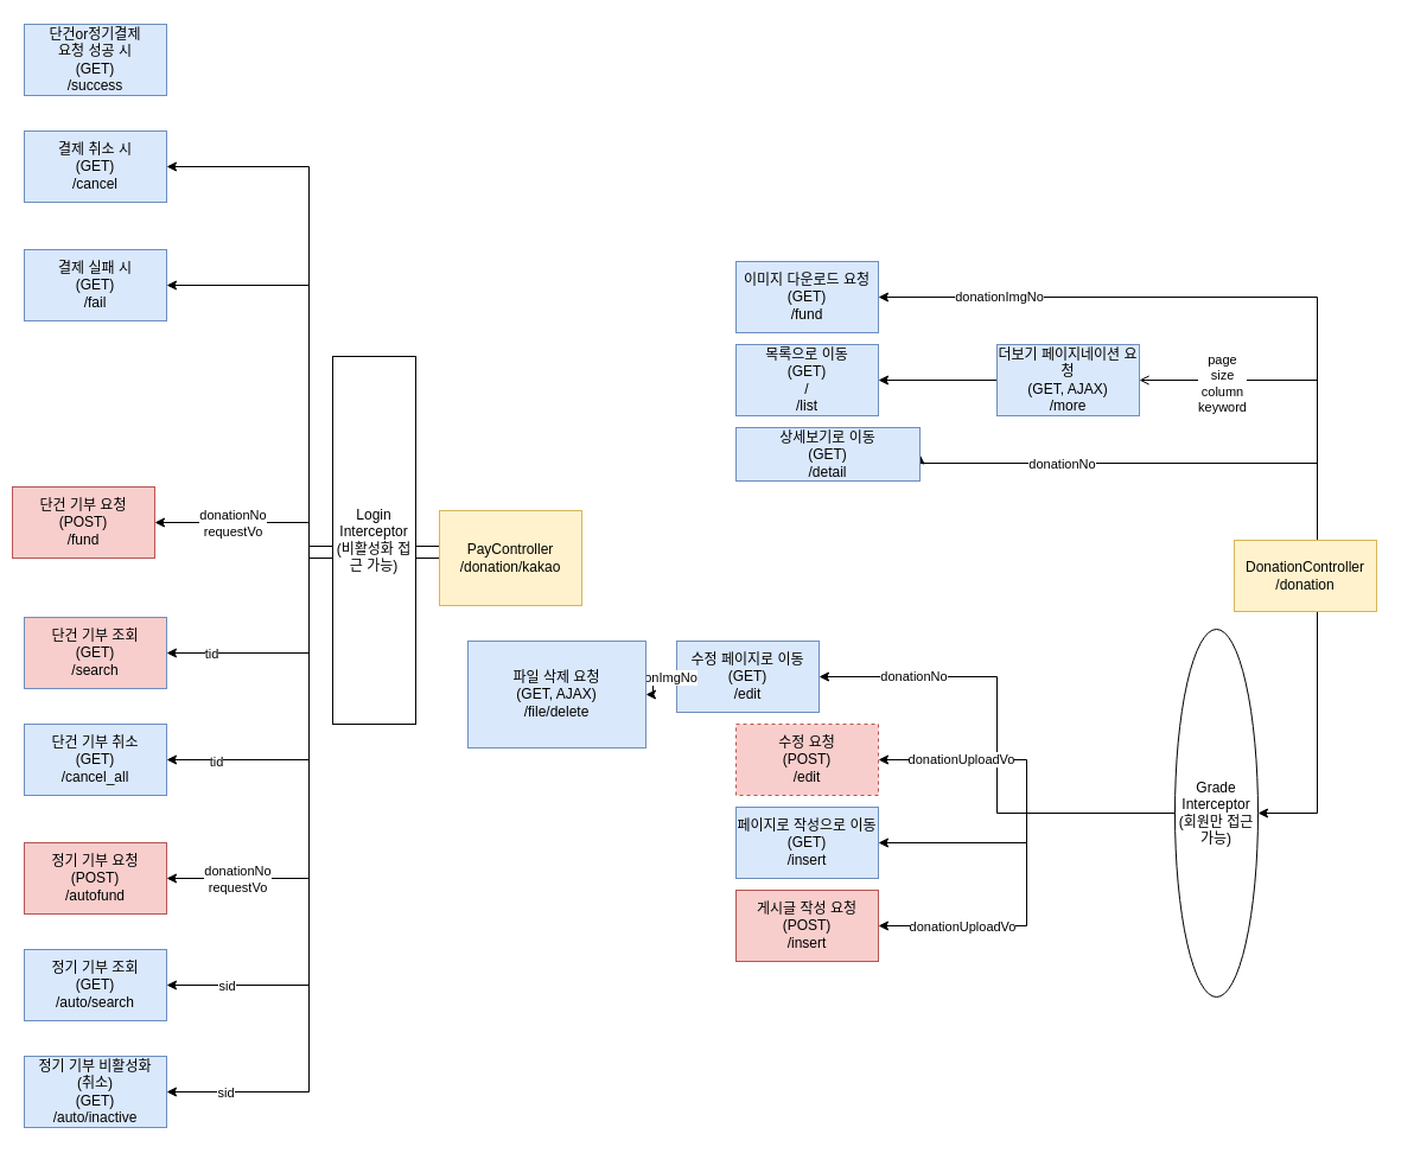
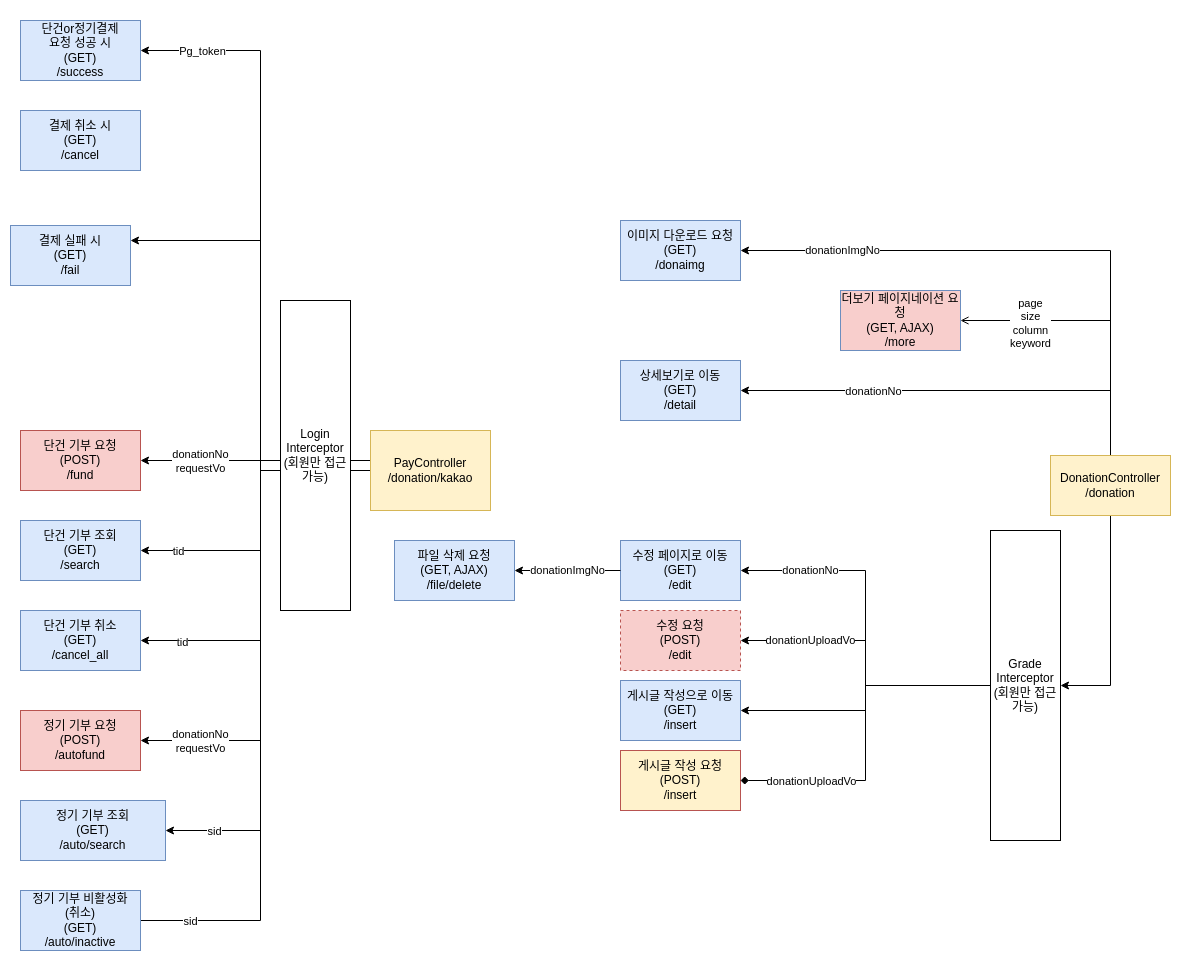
  <mxCell id="0" />
  <mxCell id="1" parent="0" />
  <mxCell id="2" style="edgeStyle=orthogonalEdgeStyle;rounded=0;orthogonalLoop=1;jettySize=auto;html=1;entryX=1;entryY=0.5;entryDx=0;entryDy=0;" parent="1" source="9" target="28" edge="1"><mxGeometry relative="1" as="geometry"><Array as="points"><mxPoint x="1110" y="390" /></Array></mxGeometry></mxCell>
  <mxCell id="3" value="donationNo" style="edgeLabel;html=1;align=center;verticalAlign=middle;resizable=0;points=[];" parent="2" vertex="1" connectable="0"><mxGeometry x="0.58" y="3" relative="1" as="geometry"><mxPoint x="41" y="-3" as="offset" /></mxGeometry></mxCell>
  <mxCell id="4" style="edgeStyle=orthogonalEdgeStyle;rounded=0;orthogonalLoop=1;jettySize=auto;html=1;entryX=1;entryY=0.5;entryDx=0;entryDy=0;endArrow=open;" parent="1" source="9" target="34" edge="1"><mxGeometry relative="1" as="geometry"><Array as="points"><mxPoint x="1110" y="320" /></Array></mxGeometry></mxCell>
  <mxCell id="5" value="page&lt;br&gt;size&lt;br&gt;column&lt;br&gt;keyword" style="edgeLabel;html=1;align=center;verticalAlign=middle;resizable=0;points=[];" parent="4" vertex="1" connectable="0"><mxGeometry x="0.522" y="2" relative="1" as="geometry"><mxPoint x="1" as="offset" /></mxGeometry></mxCell>
  <mxCell id="6" style="edgeStyle=orthogonalEdgeStyle;rounded=0;orthogonalLoop=1;jettySize=auto;html=1;entryX=1;entryY=0.5;entryDx=0;entryDy=0;" parent="1" source="9" target="35" edge="1"><mxGeometry relative="1" as="geometry"><Array as="points"><mxPoint x="1110" y="250" /></Array></mxGeometry></mxCell>
  <mxCell id="7" value="donationImgNo" style="edgeLabel;html=1;align=center;verticalAlign=middle;resizable=0;points=[];" parent="6" vertex="1" connectable="0"><mxGeometry x="0.649" y="-1" relative="1" as="geometry"><mxPoint as="offset" /></mxGeometry></mxCell>
  <mxCell id="8" style="edgeStyle=orthogonalEdgeStyle;rounded=0;orthogonalLoop=1;jettySize=auto;html=1;entryX=1;entryY=0.5;entryDx=0;entryDy=0;" parent="1" source="9" target="52" edge="1"><mxGeometry relative="1" as="geometry"><Array as="points"><mxPoint x="1110" y="685" /></Array></mxGeometry></mxCell>
- <mxCell id="9" value="DonationController&lt;br&gt;/donation" style="rounded=0;whiteSpace=wrap;html=1;fillColor=#fff2cc;strokeColor=#d6b656;" parent="1" vertex="1"><mxGeometry x="1040" y="455" width="120" height="60" as="geometry" /></mxCell>
+ <mxCell id="9" value="DonationController&lt;br&gt;/donation" style="rounded=0;whiteSpace=wrap;html=1;fillColor=#fff2cc;strokeColor=#d6b656;" parent="1" vertex="1"><mxGeometry x="1050" y="455" width="120" height="60" as="geometry" /></mxCell>
  <mxCell id="10" value="" style="edgeStyle=orthogonalEdgeStyle;rounded=0;orthogonalLoop=1;jettySize=auto;html=1;" parent="1" source="26" target="36" edge="1"><mxGeometry relative="1" as="geometry"><Array as="points"><mxPoint x="260" y="460" /></Array></mxGeometry></mxCell>
  <mxCell id="11" value="donationNo&lt;br&gt;requestVo" style="edgeLabel;html=1;align=center;verticalAlign=middle;resizable=0;points=[];" parent="10" vertex="1" connectable="0"><mxGeometry x="0.649" y="-1" relative="1" as="geometry"><mxPoint x="19" y="1" as="offset" /></mxGeometry></mxCell>
  <mxCell id="12" value="" style="edgeStyle=orthogonalEdgeStyle;rounded=0;orthogonalLoop=1;jettySize=auto;html=1;" parent="1" source="26" target="37" edge="1"><mxGeometry relative="1" as="geometry"><Array as="points"><mxPoint x="260" y="240" /></Array></mxGeometry></mxCell>
- <mxCell id="13" value="" style="edgeStyle=orthogonalEdgeStyle;rounded=0;orthogonalLoop=1;jettySize=auto;html=1;" parent="1" source="26" target="38" edge="1"><mxGeometry relative="1" as="geometry"><Array as="points"><mxPoint x="260" y="140" /></Array></mxGeometry></mxCell>
+ <mxCell id="14" value="" style="edgeStyle=orthogonalEdgeStyle;rounded=0;orthogonalLoop=1;jettySize=auto;html=1;" parent="1" source="26" target="39" edge="1"><mxGeometry relative="1" as="geometry"><Array as="points"><mxPoint x="260" y="50" /></Array></mxGeometry></mxCell>
+ <mxCell id="15" value="Pg_token" style="edgeLabel;html=1;align=center;verticalAlign=middle;resizable=0;points=[];" parent="14" vertex="1" connectable="0"><mxGeometry x="0.885" y="3" relative="1" as="geometry"><mxPoint x="24" y="-3" as="offset" /></mxGeometry></mxCell>
  <mxCell id="16" value="" style="edgeStyle=orthogonalEdgeStyle;rounded=0;orthogonalLoop=1;jettySize=auto;html=1;" parent="1" source="26" target="40" edge="1"><mxGeometry relative="1" as="geometry"><Array as="points"><mxPoint x="260" y="550" /></Array></mxGeometry></mxCell>
  <mxCell id="17" value="tid" style="edgeLabel;html=1;align=center;verticalAlign=middle;resizable=0;points=[];" parent="16" vertex="1" connectable="0"><mxGeometry x="0.762" relative="1" as="geometry"><mxPoint as="offset" /></mxGeometry></mxCell>
  <mxCell id="18" value="" style="edgeStyle=orthogonalEdgeStyle;rounded=0;orthogonalLoop=1;jettySize=auto;html=1;" parent="1" source="26" target="41" edge="1"><mxGeometry relative="1" as="geometry"><Array as="points"><mxPoint x="260" y="640" /></Array></mxGeometry></mxCell>
  <mxCell id="19" value="tid" style="edgeLabel;html=1;align=center;verticalAlign=middle;resizable=0;points=[];" parent="18" vertex="1" connectable="0"><mxGeometry x="0.797" y="1" relative="1" as="geometry"><mxPoint as="offset" /></mxGeometry></mxCell>
  <mxCell id="20" value="" style="edgeStyle=orthogonalEdgeStyle;rounded=0;orthogonalLoop=1;jettySize=auto;html=1;" parent="1" source="26" target="42" edge="1"><mxGeometry relative="1" as="geometry"><Array as="points"><mxPoint x="260" y="740" /></Array></mxGeometry></mxCell>
  <mxCell id="21" value="donationNo&lt;br&gt;requestVo" style="edgeLabel;html=1;align=center;verticalAlign=middle;resizable=0;points=[];" parent="20" vertex="1" connectable="0"><mxGeometry x="0.833" y="-4" relative="1" as="geometry"><mxPoint x="17" y="4" as="offset" /></mxGeometry></mxCell>
  <mxCell id="22" value="" style="edgeStyle=orthogonalEdgeStyle;rounded=0;orthogonalLoop=1;jettySize=auto;html=1;" parent="1" source="26" target="43" edge="1"><mxGeometry relative="1" as="geometry"><Array as="points"><mxPoint x="260" y="830" /></Array></mxGeometry></mxCell>
  <mxCell id="23" value="sid" style="edgeLabel;html=1;align=center;verticalAlign=middle;resizable=0;points=[];" parent="22" vertex="1" connectable="0"><mxGeometry x="0.866" y="4" relative="1" as="geometry"><mxPoint x="10" y="-4" as="offset" /></mxGeometry></mxCell>
- <mxCell id="24" value="" style="edgeStyle=orthogonalEdgeStyle;rounded=0;orthogonalLoop=1;jettySize=auto;html=1;" parent="1" source="26" target="44" edge="1"><mxGeometry relative="1" as="geometry"><Array as="points"><mxPoint x="260" y="920" /></Array></mxGeometry></mxCell>
+ <mxCell id="24" value="" style="edgeStyle=orthogonalEdgeStyle;rounded=0;orthogonalLoop=1;jettySize=auto;html=1;endArrow=none;" parent="1" source="26" target="44" edge="1"><mxGeometry relative="1" as="geometry"><Array as="points"><mxPoint x="260" y="920" /></Array></mxGeometry></mxCell>
  <mxCell id="25" value="sid" style="edgeLabel;html=1;align=center;verticalAlign=middle;resizable=0;points=[];" parent="24" vertex="1" connectable="0"><mxGeometry x="0.876" y="-4" relative="1" as="geometry"><mxPoint x="7" y="4" as="offset" /></mxGeometry></mxCell>
  <mxCell id="26" value="PayController&lt;br&gt;/donation/kakao" style="rounded=0;whiteSpace=wrap;html=1;fillColor=#fff2cc;strokeColor=#d6b656;" parent="1" vertex="1"><mxGeometry x="370" y="430" width="120" height="80" as="geometry" /></mxCell>
- <mxCell id="27" value="목록으로 이동&lt;br&gt;(GET)&lt;br&gt;/&lt;br&gt;/list" style="whiteSpace=wrap;html=1;rounded=0;fillColor=#dae8fc;strokeColor=#6c8ebf;" parent="1" vertex="1"><mxGeometry x="620" y="290" width="120" height="60" as="geometry" /></mxCell>
- <mxCell id="28" value="상세보기로 이동&lt;br&gt;(GET)&lt;br&gt;/detail" style="whiteSpace=wrap;html=1;rounded=0;fillColor=#dae8fc;strokeColor=#6c8ebf;" parent="1" vertex="1"><mxGeometry x="620" y="360" width="155" height="45" as="geometry" /></mxCell>
- <mxCell id="29" value="페이지로 작성으로 이동&lt;br&gt;(GET)&lt;br&gt;/insert" style="whiteSpace=wrap;html=1;rounded=0;fillColor=#dae8fc;strokeColor=#6c8ebf;" parent="1" vertex="1"><mxGeometry x="620" y="680" width="120" height="60" as="geometry" /></mxCell>
- <mxCell id="30" value="수정 페이지로 이동&lt;br&gt;(GET)&lt;br&gt;/edit" style="whiteSpace=wrap;html=1;rounded=0;fillColor=#dae8fc;strokeColor=#6c8ebf;" parent="1" vertex="1"><mxGeometry x="570" y="540" width="120" height="60" as="geometry" /></mxCell>
+ <mxCell id="28" value="상세보기로 이동&lt;br&gt;(GET)&lt;br&gt;/detail" style="whiteSpace=wrap;html=1;rounded=0;fillColor=#dae8fc;strokeColor=#6c8ebf;" parent="1" vertex="1"><mxGeometry x="620" y="360" width="120" height="60" as="geometry" /></mxCell>
+ <mxCell id="29" value="게시글 작성으로 이동&lt;br&gt;(GET)&lt;br&gt;/insert" style="whiteSpace=wrap;html=1;rounded=0;fillColor=#dae8fc;strokeColor=#6c8ebf;" parent="1" vertex="1"><mxGeometry x="620" y="680" width="120" height="60" as="geometry" /></mxCell>
+ <mxCell id="30" value="수정 페이지로 이동&lt;br&gt;(GET)&lt;br&gt;/edit" style="whiteSpace=wrap;html=1;rounded=0;fillColor=#dae8fc;strokeColor=#6c8ebf;" parent="1" vertex="1"><mxGeometry x="620" y="540" width="120" height="60" as="geometry" /></mxCell>
  <mxCell id="31" value="donationImgNo" style="edgeStyle=orthogonalEdgeStyle;rounded=0;orthogonalLoop=1;jettySize=auto;html=1;" parent="1" source="30" target="53" edge="1"><mxGeometry relative="1" as="geometry" /></mxCell>
  <mxCell id="32" value="수정 요청&lt;br&gt;(POST)&lt;br&gt;/edit" style="whiteSpace=wrap;html=1;rounded=0;fillColor=#f8cecc;strokeColor=#b85450;dashed=1;" parent="1" vertex="1"><mxGeometry x="620" y="610" width="120" height="60" as="geometry" /></mxCell>
- <mxCell id="33" style="edgeStyle=orthogonalEdgeStyle;rounded=0;orthogonalLoop=1;jettySize=auto;html=1;" parent="1" source="34" target="27" edge="1"><mxGeometry relative="1" as="geometry" /></mxCell>
- <mxCell id="34" value="더보기 페이지네이션 요청&lt;br&gt;(GET, AJAX)&lt;br&gt;/more" style="whiteSpace=wrap;html=1;rounded=0;fillColor=#dae8fc;strokeColor=#6c8ebf;" parent="1" vertex="1"><mxGeometry x="840" y="290" width="120" height="60" as="geometry" /></mxCell>
- <mxCell id="35" value="이미지 다운로드 요청&lt;br&gt;(GET)&lt;br&gt;/fund" style="whiteSpace=wrap;html=1;rounded=0;fillColor=#dae8fc;strokeColor=#6c8ebf;" parent="1" vertex="1"><mxGeometry x="620" y="220" width="120" height="60" as="geometry" /></mxCell>
- <mxCell id="36" value="단건 기부 요청&lt;br&gt;(POST)&lt;br&gt;/fund" style="whiteSpace=wrap;html=1;rounded=0;fillColor=#f8cecc;strokeColor=#b85450;" parent="1" vertex="1"><mxGeometry x="10" y="410" width="120" height="60" as="geometry" /></mxCell>
- <mxCell id="37" value="결제 실패 시&lt;br&gt;(GET)&lt;br&gt;/fail" style="whiteSpace=wrap;html=1;rounded=0;fillColor=#dae8fc;strokeColor=#6c8ebf;" parent="1" vertex="1"><mxGeometry x="20" y="210" width="120" height="60" as="geometry" /></mxCell>
+ <mxCell id="34" value="더보기 페이지네이션 요청&lt;br&gt;(GET, AJAX)&lt;br&gt;/more" style="whiteSpace=wrap;html=1;rounded=0;fillColor=#f8cecc;strokeColor=#6c8ebf;" parent="1" vertex="1"><mxGeometry x="840" y="290" width="120" height="60" as="geometry" /></mxCell>
+ <mxCell id="35" value="이미지 다운로드 요청&lt;br&gt;(GET)&lt;br&gt;/donaimg" style="whiteSpace=wrap;html=1;rounded=0;fillColor=#dae8fc;strokeColor=#6c8ebf;" parent="1" vertex="1"><mxGeometry x="620" y="220" width="120" height="60" as="geometry" /></mxCell>
+ <mxCell id="36" value="단건 기부 요청&lt;br&gt;(POST)&lt;br&gt;/fund" style="whiteSpace=wrap;html=1;rounded=0;fillColor=#f8cecc;strokeColor=#b85450;" parent="1" vertex="1"><mxGeometry x="20" y="430" width="120" height="60" as="geometry" /></mxCell>
+ <mxCell id="37" value="결제 실패 시&lt;br&gt;(GET)&lt;br&gt;/fail" style="whiteSpace=wrap;html=1;rounded=0;fillColor=#dae8fc;strokeColor=#6c8ebf;" parent="1" vertex="1"><mxGeometry x="10" y="225" width="120" height="60" as="geometry" /></mxCell>
  <mxCell id="38" value="결제 취소 시&lt;br&gt;(GET)&lt;br&gt;/cancel" style="whiteSpace=wrap;html=1;rounded=0;fillColor=#dae8fc;strokeColor=#6c8ebf;" parent="1" vertex="1"><mxGeometry x="20" y="110" width="120" height="60" as="geometry" /></mxCell>
  <mxCell id="39" value="단건or정기결제&lt;br&gt;요청 성공 시&lt;br&gt;(GET)&lt;br&gt;/success" style="whiteSpace=wrap;html=1;rounded=0;fillColor=#dae8fc;strokeColor=#6c8ebf;" parent="1" vertex="1"><mxGeometry x="20" y="20" width="120" height="60" as="geometry" /></mxCell>
- <mxCell id="40" value="단건 기부 조회&lt;br&gt;(GET)&lt;br&gt;/search" style="whiteSpace=wrap;html=1;rounded=0;fillColor=#f8cecc;strokeColor=#6c8ebf;" parent="1" vertex="1"><mxGeometry x="20" y="520" width="120" height="60" as="geometry" /></mxCell>
+ <mxCell id="40" value="단건 기부 조회&lt;br&gt;(GET)&lt;br&gt;/search" style="whiteSpace=wrap;html=1;rounded=0;fillColor=#dae8fc;strokeColor=#6c8ebf;" parent="1" vertex="1"><mxGeometry x="20" y="520" width="120" height="60" as="geometry" /></mxCell>
  <mxCell id="41" value="단건 기부 취소&lt;br&gt;(GET)&lt;br&gt;/cancel_all" style="whiteSpace=wrap;html=1;rounded=0;fillColor=#dae8fc;strokeColor=#6c8ebf;" parent="1" vertex="1"><mxGeometry x="20" y="610" width="120" height="60" as="geometry" /></mxCell>
  <mxCell id="42" value="정기 기부 요청&lt;br&gt;(POST)&lt;br&gt;/autofund" style="whiteSpace=wrap;html=1;rounded=0;fillColor=#f8cecc;strokeColor=#b85450;" parent="1" vertex="1"><mxGeometry x="20" y="710" width="120" height="60" as="geometry" /></mxCell>
- <mxCell id="43" value="정기 기부 조회&lt;br&gt;(GET)&lt;br&gt;/auto/search" style="whiteSpace=wrap;html=1;rounded=0;fillColor=#dae8fc;strokeColor=#6c8ebf;" parent="1" vertex="1"><mxGeometry x="20" y="800" width="120" height="60" as="geometry" /></mxCell>
+ <mxCell id="43" value="정기 기부 조회&lt;br&gt;(GET)&lt;br&gt;/auto/search" style="whiteSpace=wrap;html=1;rounded=0;fillColor=#dae8fc;strokeColor=#6c8ebf;" parent="1" vertex="1"><mxGeometry x="20" y="800" width="145" height="60" as="geometry" /></mxCell>
  <mxCell id="44" value="정기 기부 비활성화&lt;br&gt;(취소)&lt;br&gt;(GET)&lt;br&gt;/auto/inactive" style="whiteSpace=wrap;html=1;rounded=0;fillColor=#dae8fc;strokeColor=#6c8ebf;" parent="1" vertex="1"><mxGeometry x="20" y="890" width="120" height="60" as="geometry" /></mxCell>
- <mxCell id="45" value="게시글 작성 요청&lt;br&gt;(POST)&lt;br&gt;/insert" style="whiteSpace=wrap;html=1;rounded=0;fillColor=#f8cecc;strokeColor=#b85450;" parent="1" vertex="1"><mxGeometry x="620" y="750" width="120" height="60" as="geometry" /></mxCell>
- <mxCell id="46" value="Login&lt;br&gt;Interceptor&lt;br&gt;(비활성화 접근 가능)" style="rounded=0;whiteSpace=wrap;html=1;" parent="1" vertex="1"><mxGeometry x="280" y="300" width="70" height="310" as="geometry" /></mxCell>
+ <mxCell id="45" value="게시글 작성 요청&lt;br&gt;(POST)&lt;br&gt;/insert" style="whiteSpace=wrap;html=1;rounded=0;fillColor=#fff2cc;strokeColor=#b85450;" parent="1" vertex="1"><mxGeometry x="620" y="750" width="120" height="60" as="geometry" /></mxCell>
+ <mxCell id="46" value="Login&lt;br&gt;Interceptor&lt;br&gt;(회원만 접근 가능)" style="rounded=0;whiteSpace=wrap;html=1;" parent="1" vertex="1"><mxGeometry x="280" y="300" width="70" height="310" as="geometry" /></mxCell>
  <mxCell id="47" value="donationNo" style="edgeStyle=orthogonalEdgeStyle;rounded=0;orthogonalLoop=1;jettySize=auto;html=1;entryX=1;entryY=0.5;entryDx=0;entryDy=0;" parent="1" source="52" target="30" edge="1"><mxGeometry x="0.616" relative="1" as="geometry"><mxPoint as="offset" /></mxGeometry></mxCell>
  <mxCell id="48" value="donationUploadVo" style="edgeStyle=orthogonalEdgeStyle;rounded=0;orthogonalLoop=1;jettySize=auto;html=1;entryX=1;entryY=0.5;entryDx=0;entryDy=0;" parent="1" source="52" target="32" edge="1"><mxGeometry x="0.525" relative="1" as="geometry"><mxPoint as="offset" /></mxGeometry></mxCell>
  <mxCell id="49" style="edgeStyle=orthogonalEdgeStyle;rounded=0;orthogonalLoop=1;jettySize=auto;html=1;entryX=1;entryY=0.5;entryDx=0;entryDy=0;" parent="1" source="52" target="29" edge="1"><mxGeometry relative="1" as="geometry" /></mxCell>
- <mxCell id="50" style="edgeStyle=orthogonalEdgeStyle;rounded=0;orthogonalLoop=1;jettySize=auto;html=1;entryX=1;entryY=0.5;entryDx=0;entryDy=0;" parent="1" source="52" target="45" edge="1"><mxGeometry relative="1" as="geometry" /></mxCell>
+ <mxCell id="50" style="edgeStyle=orthogonalEdgeStyle;rounded=0;orthogonalLoop=1;jettySize=auto;html=1;entryX=1;entryY=0.5;entryDx=0;entryDy=0;endArrow=diamond;" parent="1" source="52" target="45" edge="1"><mxGeometry relative="1" as="geometry" /></mxCell>
  <mxCell id="51" value="donationUploadVo" style="edgeLabel;html=1;align=center;verticalAlign=middle;resizable=0;points=[];" parent="50" vertex="1" connectable="0"><mxGeometry x="0.756" relative="1" as="geometry"><mxPoint x="28" as="offset" /></mxGeometry></mxCell>
- <mxCell id="52" value="Grade&lt;br&gt;Interceptor&lt;br&gt;(회원만 접근 가능)" style="ellipse;whiteSpace=wrap;html=1;" parent="1" vertex="1"><mxGeometry x="990" y="530" width="70" height="310" as="geometry" /></mxCell>
- <mxCell id="53" value="파일 삭제 요청&lt;br&gt;(GET, AJAX)&lt;br&gt;/file/delete" style="whiteSpace=wrap;html=1;rounded=0;fillColor=#dae8fc;strokeColor=#6c8ebf;" parent="1" vertex="1"><mxGeometry x="394" y="540" width="150" height="90" as="geometry" /></mxCell>
+ <mxCell id="52" value="Grade&lt;br&gt;Interceptor&lt;br&gt;(회원만 접근 가능)" style="rounded=0;whiteSpace=wrap;html=1;" parent="1" vertex="1"><mxGeometry x="990" y="530" width="70" height="310" as="geometry" /></mxCell>
+ <mxCell id="53" value="파일 삭제 요청&lt;br&gt;(GET, AJAX)&lt;br&gt;/file/delete" style="whiteSpace=wrap;html=1;rounded=0;fillColor=#dae8fc;strokeColor=#6c8ebf;" parent="1" vertex="1"><mxGeometry x="394" y="540" width="120" height="60" as="geometry" /></mxCell>
